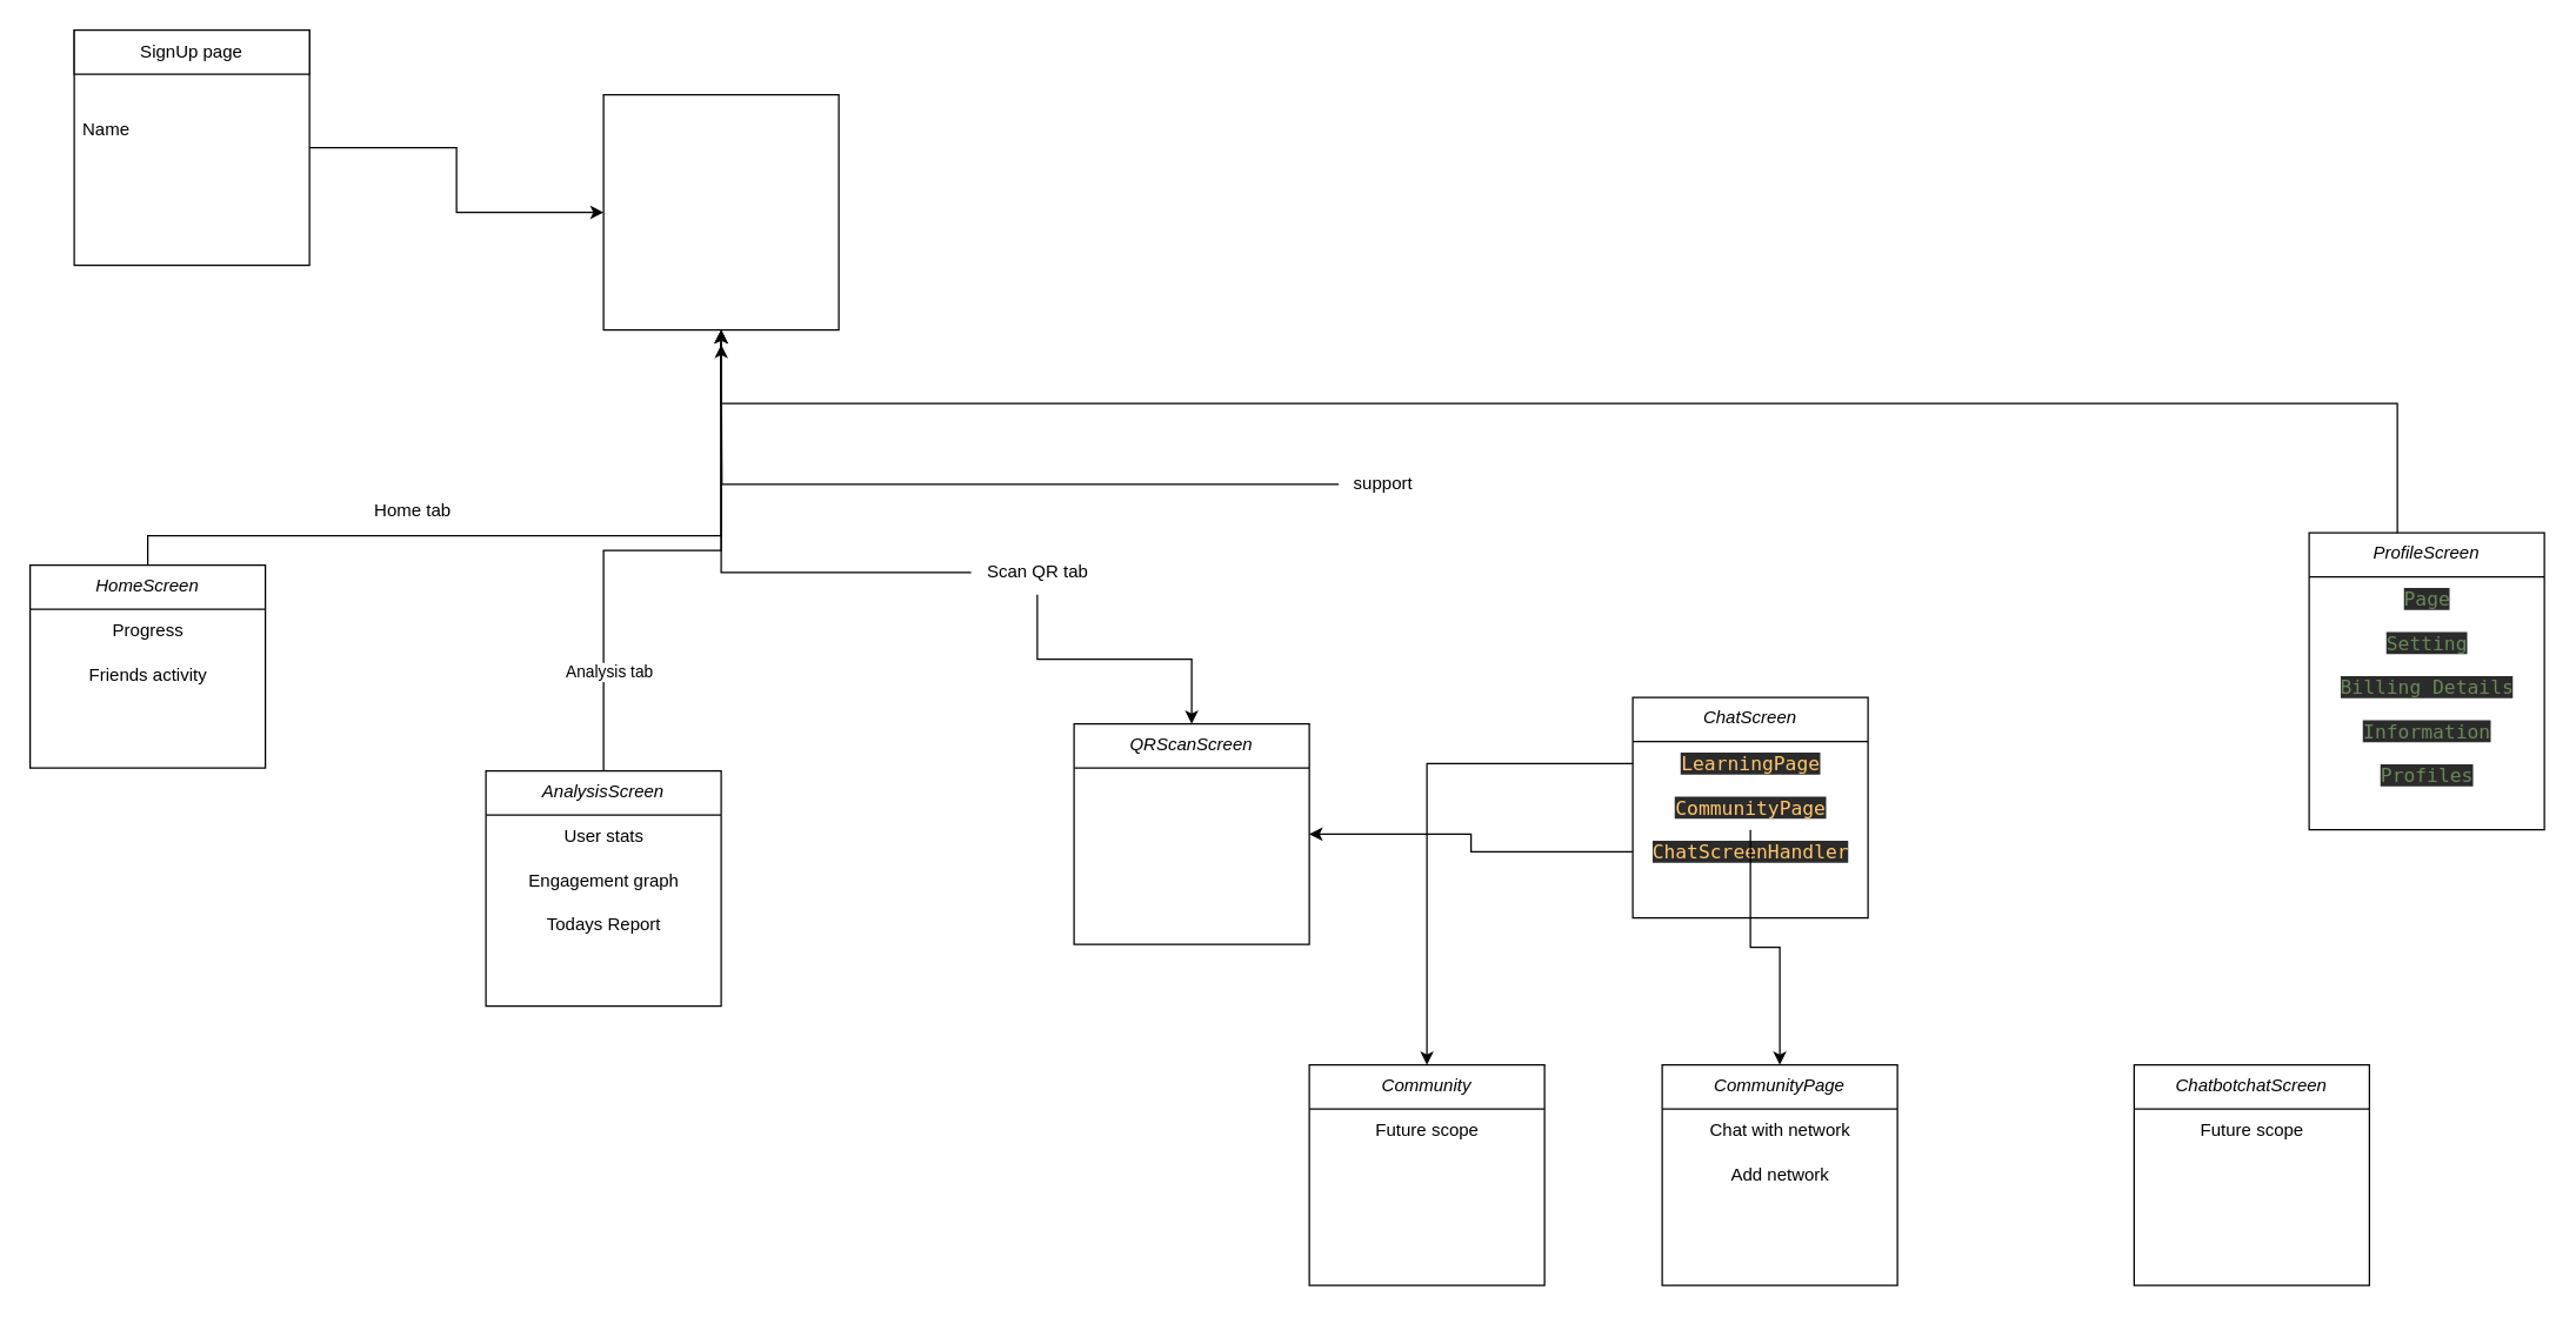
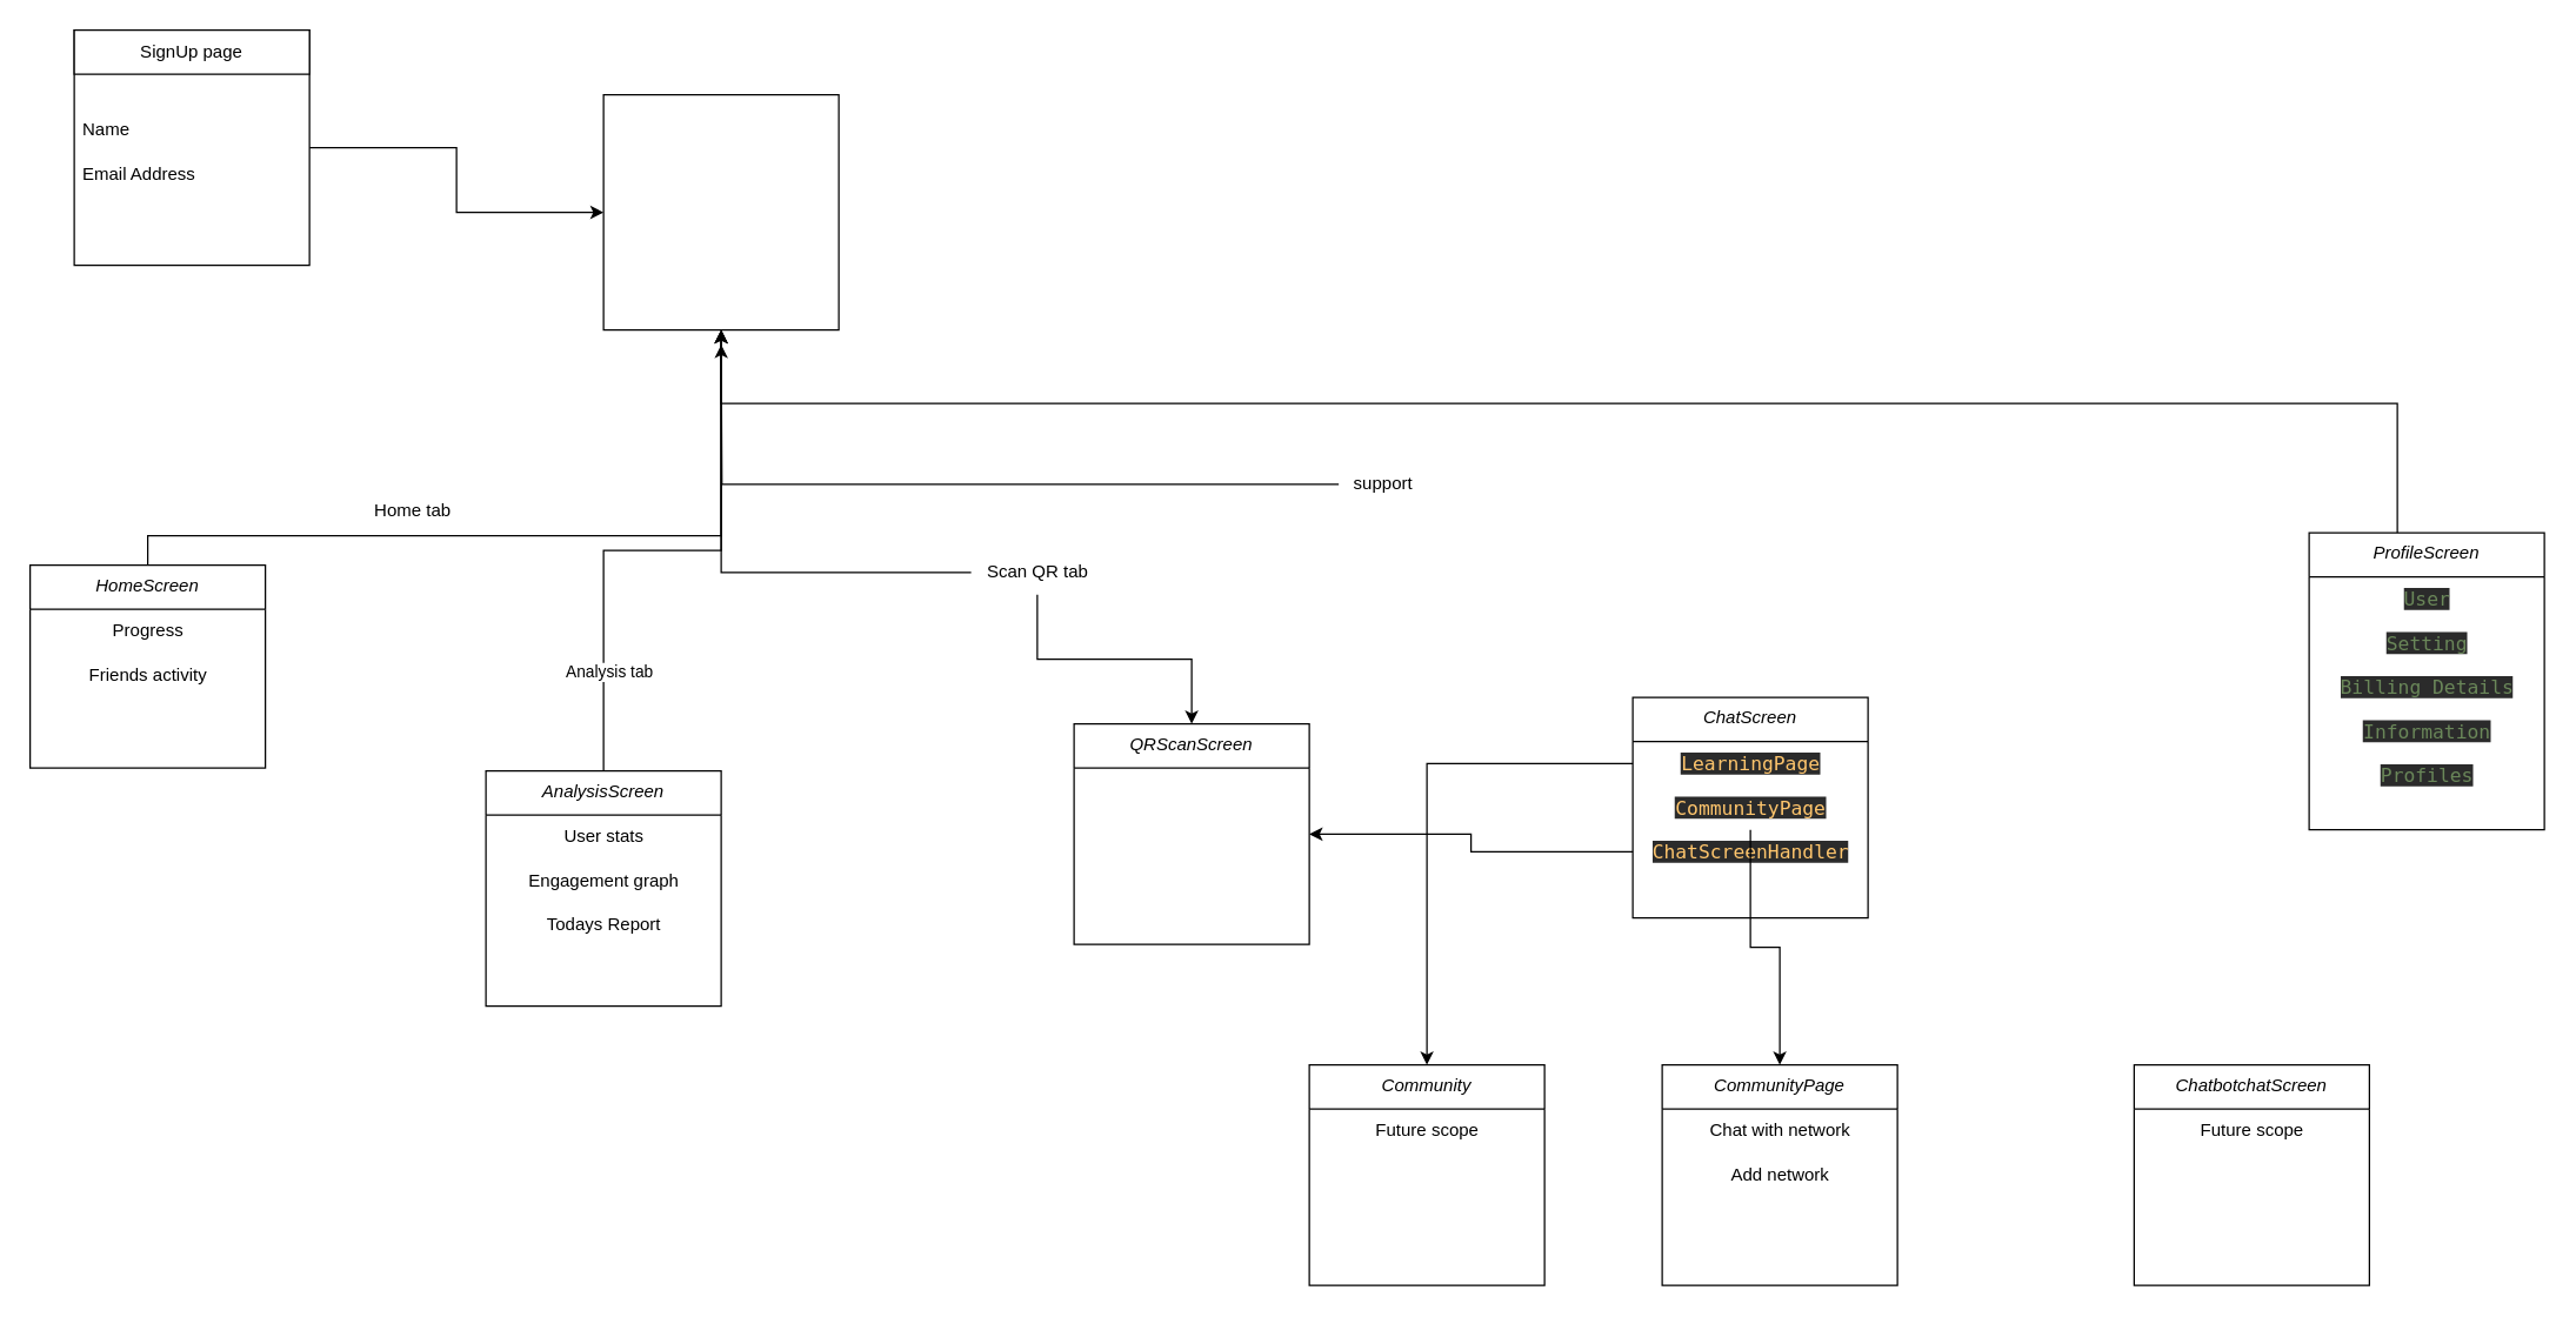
  <mxCell id="0" />
  <mxCell id="1" parent="0" />
  <mxCell id="2" style="edgeStyle=orthogonalEdgeStyle;rounded=0;orthogonalLoop=1;jettySize=auto;html=1;entryX=0.5;entryY=1;entryDx=0;entryDy=0;" edge="1" parent="1" source="3" target="11"><mxGeometry relative="1" as="geometry"><Array as="points"><mxPoint x="100" y="364" /><mxPoint x="490" y="364" /></Array></mxGeometry></mxCell>
  <mxCell id="3" value="HomeScreen" style="swimlane;fontStyle=2;align=center;verticalAlign=top;childLayout=stackLayout;horizontal=1;startSize=30;horizontalStack=0;resizeParent=1;resizeLast=0;collapsible=1;marginBottom=0;rounded=0;shadow=0;strokeWidth=1;" parent="1" vertex="1"><mxGeometry x="20" y="384" width="160" height="138" as="geometry"><mxRectangle x="230" y="140" width="160" height="26" as="alternateBounds" /></mxGeometry></mxCell>
  <mxCell id="4" value="Progress" style="text;html=1;align=center;verticalAlign=middle;resizable=0;points=[];autosize=1;strokeColor=none;fillColor=none;" vertex="1" parent="3"><mxGeometry y="30" width="160" height="30" as="geometry" /></mxCell>
  <mxCell id="5" value="Friends activity" style="text;html=1;align=center;verticalAlign=middle;resizable=0;points=[];autosize=1;strokeColor=none;fillColor=none;" vertex="1" parent="3"><mxGeometry y="60" width="160" height="30" as="geometry" /></mxCell>
  <mxCell id="6" value="" style="edgeStyle=orthogonalEdgeStyle;rounded=0;orthogonalLoop=1;jettySize=auto;html=1;" edge="1" parent="1" source="7" target="11"><mxGeometry relative="1" as="geometry" /></mxCell>
  <mxCell id="7" value="" style="whiteSpace=wrap;html=1;aspect=fixed;" vertex="1" parent="1"><mxGeometry x="50" y="20" width="160" height="160" as="geometry" /></mxCell>
  <mxCell id="8" value="SignUp page" style="rounded=0;whiteSpace=wrap;html=1;" vertex="1" parent="1"><mxGeometry x="50" y="20" width="160" height="30" as="geometry" /></mxCell>
  <mxCell id="9" value="Name" style="text;align=left;verticalAlign=top;spacingLeft=4;spacingRight=4;overflow=hidden;rotatable=0;points=[[0,0.5],[1,0.5]];portConstraint=eastwest;" parent="1" vertex="1"><mxGeometry x="50" y="74" width="160" height="26" as="geometry" /></mxCell>
+ <mxCell id="10" value="Email Address" style="text;align=left;verticalAlign=top;spacingLeft=4;spacingRight=4;overflow=hidden;rotatable=0;points=[[0,0.5],[1,0.5]];portConstraint=eastwest;rounded=0;shadow=0;html=0;" parent="1" vertex="1"><mxGeometry x="50" y="104" width="160" height="26" as="geometry" /></mxCell>
  <mxCell id="11" value="" style="whiteSpace=wrap;html=1;aspect=fixed;" vertex="1" parent="1"><mxGeometry x="410" y="64" width="160" height="160" as="geometry" /></mxCell>
  <mxCell id="12" value="" style="edgeStyle=orthogonalEdgeStyle;rounded=0;orthogonalLoop=1;jettySize=auto;html=1;" edge="1" parent="1" source="14" target="11"><mxGeometry relative="1" as="geometry" /></mxCell>
  <mxCell id="13" value="Analysis tab" style="edgeLabel;html=1;align=center;verticalAlign=middle;resizable=0;points=[];" vertex="1" connectable="0" parent="12"><mxGeometry x="-0.647" y="-3" relative="1" as="geometry"><mxPoint y="-1" as="offset" /></mxGeometry></mxCell>
  <mxCell id="14" value="AnalysisScreen" style="swimlane;fontStyle=2;align=center;verticalAlign=top;childLayout=stackLayout;horizontal=1;startSize=30;horizontalStack=0;resizeParent=1;resizeLast=0;collapsible=1;marginBottom=0;rounded=0;shadow=0;strokeWidth=1;" vertex="1" parent="1"><mxGeometry x="330" y="524" width="160" height="160" as="geometry"><mxRectangle x="230" y="140" width="160" height="26" as="alternateBounds" /></mxGeometry></mxCell>
  <mxCell id="15" value="User stats" style="text;html=1;align=center;verticalAlign=middle;resizable=0;points=[];autosize=1;strokeColor=none;fillColor=none;" vertex="1" parent="14"><mxGeometry y="30" width="160" height="30" as="geometry" /></mxCell>
  <mxCell id="16" value="Engagement graph" style="text;html=1;align=center;verticalAlign=middle;resizable=0;points=[];autosize=1;strokeColor=none;fillColor=none;" vertex="1" parent="14"><mxGeometry y="60" width="160" height="30" as="geometry" /></mxCell>
  <mxCell id="17" value="Todays Report" style="text;html=1;align=center;verticalAlign=middle;resizable=0;points=[];autosize=1;strokeColor=none;fillColor=none;" vertex="1" parent="14"><mxGeometry y="90" width="160" height="30" as="geometry" /></mxCell>
  <mxCell id="18" style="edgeStyle=orthogonalEdgeStyle;rounded=0;orthogonalLoop=1;jettySize=auto;html=1;entryX=0.5;entryY=1;entryDx=0;entryDy=0;" edge="1" parent="1" source="29" target="11"><mxGeometry relative="1" as="geometry"><Array as="points" /></mxGeometry></mxCell>
  <mxCell id="19" value="QRScanScreen" style="swimlane;fontStyle=2;align=center;verticalAlign=top;childLayout=stackLayout;horizontal=1;startSize=30;horizontalStack=0;resizeParent=1;resizeLast=0;collapsible=1;marginBottom=0;rounded=0;shadow=0;strokeWidth=1;" vertex="1" parent="1"><mxGeometry x="730" y="492" width="160" height="150" as="geometry"><mxRectangle x="230" y="140" width="160" height="26" as="alternateBounds" /></mxGeometry></mxCell>
  <mxCell id="20" value="ChatScreen" style="swimlane;fontStyle=2;align=center;verticalAlign=top;childLayout=stackLayout;horizontal=1;startSize=30;horizontalStack=0;resizeParent=1;resizeLast=0;collapsible=1;marginBottom=0;rounded=0;shadow=0;strokeWidth=1;" vertex="1" parent="1"><mxGeometry x="1110" y="474" width="160" height="150" as="geometry"><mxRectangle x="230" y="140" width="160" height="26" as="alternateBounds" /></mxGeometry></mxCell>
  <mxCell id="21" value="&lt;div style=&quot;background-color: rgb(43, 43, 43); color: rgb(169, 183, 198); font-family: &amp;quot;JetBrains Mono&amp;quot;, monospace; font-size: 9.8pt; white-space-collapse: preserve;&quot;&gt;&lt;span style=&quot;color:#ffc66d;&quot;&gt;LearningPage&lt;/span&gt;&lt;/div&gt;" style="text;html=1;align=center;verticalAlign=middle;resizable=0;points=[];autosize=1;strokeColor=none;fillColor=none;" vertex="1" parent="20"><mxGeometry y="30" width="160" height="30" as="geometry" /></mxCell>
  <mxCell id="22" value="&lt;div style=&quot;background-color: rgb(43, 43, 43); color: rgb(169, 183, 198); font-family: &amp;quot;JetBrains Mono&amp;quot;, monospace; font-size: 9.8pt; white-space-collapse: preserve;&quot;&gt;&lt;span style=&quot;color:#ffc66d;&quot;&gt;CommunityPage&lt;/span&gt;&lt;/div&gt;" style="text;html=1;align=center;verticalAlign=middle;resizable=0;points=[];autosize=1;strokeColor=none;fillColor=none;" vertex="1" parent="20"><mxGeometry y="60" width="160" height="30" as="geometry" /></mxCell>
  <mxCell id="23" value="&lt;div style=&quot;background-color: rgb(43, 43, 43); color: rgb(169, 183, 198); font-family: &amp;quot;JetBrains Mono&amp;quot;, monospace; font-size: 9.8pt; white-space-collapse: preserve;&quot;&gt;&lt;span style=&quot;color:#ffc66d;&quot;&gt;ChatScreenHandler&lt;/span&gt;&lt;/div&gt;" style="text;html=1;align=center;verticalAlign=middle;resizable=0;points=[];autosize=1;strokeColor=none;fillColor=none;" vertex="1" parent="20"><mxGeometry y="90" width="160" height="30" as="geometry" /></mxCell>
  <mxCell id="24" style="edgeStyle=orthogonalEdgeStyle;rounded=0;orthogonalLoop=1;jettySize=auto;html=1;" edge="1" parent="1" source="25"><mxGeometry relative="1" as="geometry"><mxPoint x="490" y="234" as="targetPoint" /></mxGeometry></mxCell>
  <mxCell id="25" value="support" style="text;html=1;align=center;verticalAlign=middle;resizable=0;points=[];autosize=1;strokeColor=none;fillColor=none;" vertex="1" parent="1"><mxGeometry x="910" y="314" width="60" height="30" as="geometry" /></mxCell>
  <mxCell id="26" value="ChatbotchatScreen" style="swimlane;fontStyle=2;align=center;verticalAlign=top;childLayout=stackLayout;horizontal=1;startSize=30;horizontalStack=0;resizeParent=1;resizeLast=0;collapsible=1;marginBottom=0;rounded=0;shadow=0;strokeWidth=1;" vertex="1" parent="1"><mxGeometry x="1451" y="724" width="160" height="150" as="geometry"><mxRectangle x="230" y="140" width="160" height="26" as="alternateBounds" /></mxGeometry></mxCell>
  <mxCell id="27" value="Future scope" style="text;html=1;align=center;verticalAlign=middle;resizable=0;points=[];autosize=1;strokeColor=none;fillColor=none;" vertex="1" parent="26"><mxGeometry y="30" width="160" height="30" as="geometry" /></mxCell>
  <mxCell id="28" style="edgeStyle=orthogonalEdgeStyle;rounded=0;orthogonalLoop=1;jettySize=auto;html=1;entryX=0.5;entryY=0;entryDx=0;entryDy=0;" edge="1" parent="1" source="29" target="19"><mxGeometry relative="1" as="geometry" /></mxCell>
  <mxCell id="29" value="Scan QR tab" style="text;html=1;align=center;verticalAlign=middle;resizable=0;points=[];autosize=1;strokeColor=none;fillColor=none;" vertex="1" parent="1"><mxGeometry x="660" y="374" width="90" height="30" as="geometry" /></mxCell>
  <mxCell id="30" value="Home tab" style="text;html=1;align=center;verticalAlign=middle;resizable=0;points=[];autosize=1;strokeColor=none;fillColor=none;" vertex="1" parent="1"><mxGeometry x="240" y="332" width="80" height="30" as="geometry" /></mxCell>
  <mxCell id="31" value="CommunityPage" style="swimlane;fontStyle=2;align=center;verticalAlign=top;childLayout=stackLayout;horizontal=1;startSize=30;horizontalStack=0;resizeParent=1;resizeLast=0;collapsible=1;marginBottom=0;rounded=0;shadow=0;strokeWidth=1;" vertex="1" parent="1"><mxGeometry x="1130" y="724" width="160" height="150" as="geometry"><mxRectangle x="230" y="140" width="160" height="26" as="alternateBounds" /></mxGeometry></mxCell>
  <mxCell id="32" value="Chat with network" style="text;html=1;align=center;verticalAlign=middle;resizable=0;points=[];autosize=1;strokeColor=none;fillColor=none;" vertex="1" parent="31"><mxGeometry y="30" width="160" height="30" as="geometry" /></mxCell>
  <mxCell id="33" value="Add network" style="text;html=1;align=center;verticalAlign=middle;resizable=0;points=[];autosize=1;strokeColor=none;fillColor=none;" vertex="1" parent="31"><mxGeometry y="60" width="160" height="30" as="geometry" /></mxCell>
  <mxCell id="34" value="Community" style="swimlane;fontStyle=2;align=center;verticalAlign=top;childLayout=stackLayout;horizontal=1;startSize=30;horizontalStack=0;resizeParent=1;resizeLast=0;collapsible=1;marginBottom=0;rounded=0;shadow=0;strokeWidth=1;" vertex="1" parent="1"><mxGeometry x="890" y="724" width="160" height="150" as="geometry"><mxRectangle x="230" y="140" width="160" height="26" as="alternateBounds" /></mxGeometry></mxCell>
  <mxCell id="35" value="Future scope" style="text;html=1;align=center;verticalAlign=middle;resizable=0;points=[];autosize=1;strokeColor=none;fillColor=none;" vertex="1" parent="34"><mxGeometry y="30" width="160" height="30" as="geometry" /></mxCell>
  <mxCell id="36" style="edgeStyle=orthogonalEdgeStyle;rounded=0;orthogonalLoop=1;jettySize=auto;html=1;" edge="1" parent="1" source="23" target="19"><mxGeometry relative="1" as="geometry" /></mxCell>
  <mxCell id="37" style="edgeStyle=orthogonalEdgeStyle;rounded=0;orthogonalLoop=1;jettySize=auto;html=1;entryX=0.5;entryY=0;entryDx=0;entryDy=0;" edge="1" parent="1" source="22" target="31"><mxGeometry relative="1" as="geometry"><mxPoint x="1190" y="564" as="sourcePoint" /></mxGeometry></mxCell>
  <mxCell id="38" style="edgeStyle=orthogonalEdgeStyle;rounded=0;orthogonalLoop=1;jettySize=auto;html=1;entryX=0.5;entryY=0;entryDx=0;entryDy=0;" edge="1" parent="1" source="21" target="34"><mxGeometry relative="1" as="geometry" /></mxCell>
  <mxCell id="39" style="edgeStyle=orthogonalEdgeStyle;rounded=0;orthogonalLoop=1;jettySize=auto;html=1;entryX=0.5;entryY=1;entryDx=0;entryDy=0;" edge="1" parent="1" source="40" target="11"><mxGeometry relative="1" as="geometry"><Array as="points"><mxPoint x="1630" y="274" /><mxPoint x="490" y="274" /></Array></mxGeometry></mxCell>
  <mxCell id="40" value="ProfileScreen" style="swimlane;fontStyle=2;align=center;verticalAlign=top;childLayout=stackLayout;horizontal=1;startSize=30;horizontalStack=0;resizeParent=1;resizeLast=0;collapsible=1;marginBottom=0;rounded=0;shadow=0;strokeWidth=1;" vertex="1" parent="1"><mxGeometry x="1570" y="362" width="160" height="202" as="geometry"><mxRectangle x="230" y="140" width="160" height="26" as="alternateBounds" /></mxGeometry></mxCell>
- <mxCell id="41" value="&lt;div style=&quot;background-color: rgb(43, 43, 43); color: rgb(169, 183, 198); font-family: &amp;quot;JetBrains Mono&amp;quot;, monospace; font-size: 9.8pt; white-space-collapse: preserve;&quot;&gt;&lt;div style=&quot;font-size: 9.8pt;&quot;&gt;&lt;span style=&quot;color:#6a8759;&quot;&gt;Page&lt;/span&gt;&lt;/div&gt;&lt;/div&gt;" style="text;html=1;align=center;verticalAlign=middle;resizable=0;points=[];autosize=1;strokeColor=none;fillColor=none;" vertex="1" parent="40"><mxGeometry y="30" width="160" height="30" as="geometry" /></mxCell>
+ <mxCell id="41" value="&lt;div style=&quot;background-color: rgb(43, 43, 43); color: rgb(169, 183, 198); font-family: &amp;quot;JetBrains Mono&amp;quot;, monospace; font-size: 9.8pt; white-space-collapse: preserve;&quot;&gt;&lt;div style=&quot;font-size: 9.8pt;&quot;&gt;&lt;span style=&quot;color:#6a8759;&quot;&gt;User&lt;/span&gt;&lt;/div&gt;&lt;/div&gt;" style="text;html=1;align=center;verticalAlign=middle;resizable=0;points=[];autosize=1;strokeColor=none;fillColor=none;" vertex="1" parent="40"><mxGeometry y="30" width="160" height="30" as="geometry" /></mxCell>
  <mxCell id="42" value="&lt;div style=&quot;background-color: rgb(43, 43, 43); color: rgb(169, 183, 198); font-family: &amp;quot;JetBrains Mono&amp;quot;, monospace; font-size: 9.8pt; white-space-collapse: preserve;&quot;&gt;&lt;div style=&quot;font-size: 9.8pt;&quot;&gt;&lt;span style=&quot;color:#6a8759;&quot;&gt;Setting&lt;/span&gt;&lt;/div&gt;&lt;/div&gt;" style="text;html=1;align=center;verticalAlign=middle;resizable=0;points=[];autosize=1;strokeColor=none;fillColor=none;" vertex="1" parent="40"><mxGeometry y="60" width="160" height="30" as="geometry" /></mxCell>
  <mxCell id="43" value="&lt;div style=&quot;background-color: rgb(43, 43, 43); color: rgb(169, 183, 198); font-family: &amp;quot;JetBrains Mono&amp;quot;, monospace; font-size: 9.8pt; white-space-collapse: preserve;&quot;&gt;&lt;div style=&quot;font-size: 9.8pt;&quot;&gt;&lt;span style=&quot;color:#6a8759;&quot;&gt;Billing Details&lt;/span&gt;&lt;/div&gt;&lt;/div&gt;" style="text;html=1;align=center;verticalAlign=middle;resizable=0;points=[];autosize=1;strokeColor=none;fillColor=none;" vertex="1" parent="40"><mxGeometry y="90" width="160" height="30" as="geometry" /></mxCell>
  <mxCell id="44" value="&lt;div style=&quot;background-color: rgb(43, 43, 43); color: rgb(169, 183, 198); font-family: &amp;quot;JetBrains Mono&amp;quot;, monospace; font-size: 9.8pt; white-space-collapse: preserve;&quot;&gt;&lt;span style=&quot;color:#6a8759;&quot;&gt;Information&lt;/span&gt;&lt;/div&gt;" style="text;html=1;align=center;verticalAlign=middle;resizable=0;points=[];autosize=1;strokeColor=none;fillColor=none;" vertex="1" parent="40"><mxGeometry y="120" width="160" height="30" as="geometry" /></mxCell>
  <mxCell id="45" value="&lt;div style=&quot;background-color: rgb(43, 43, 43); color: rgb(169, 183, 198); font-family: &amp;quot;JetBrains Mono&amp;quot;, monospace; font-size: 9.8pt; white-space-collapse: preserve;&quot;&gt;&lt;span style=&quot;color:#6a8759;&quot;&gt;Profiles&lt;/span&gt;&lt;/div&gt;" style="text;html=1;align=center;verticalAlign=middle;resizable=0;points=[];autosize=1;strokeColor=none;fillColor=none;" vertex="1" parent="40"><mxGeometry y="150" width="160" height="30" as="geometry" /></mxCell>
